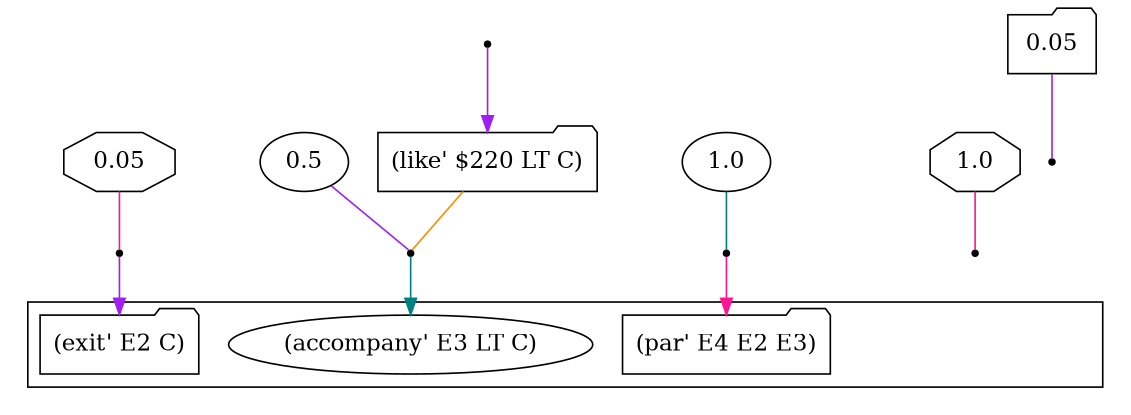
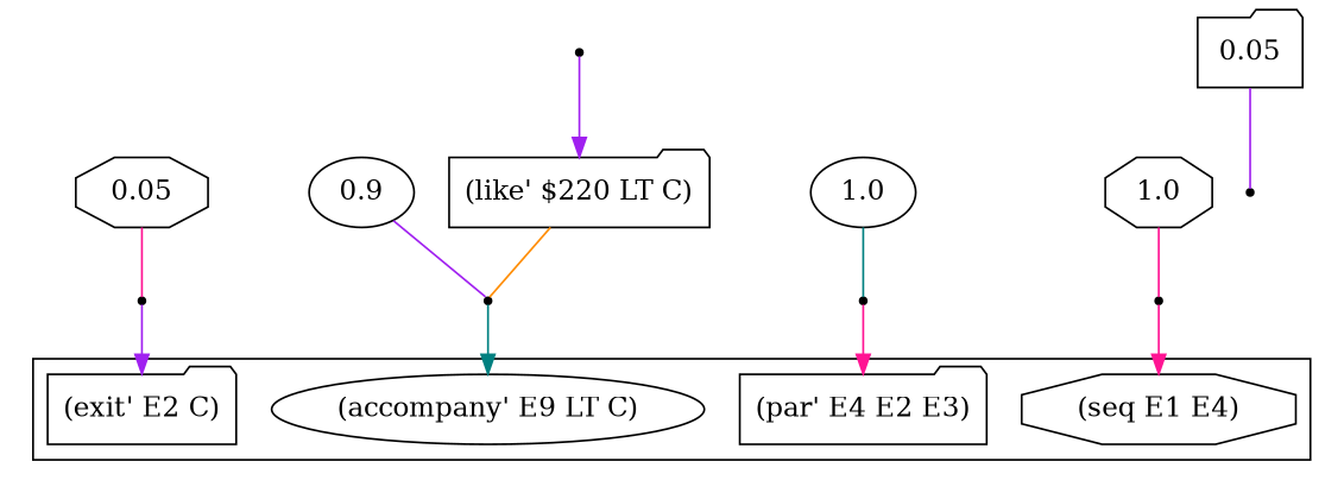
  digraph {
    rankdir=TB
    node [shape=point]
    edge [arrowhead=none color=purple]
    n1 [label="(exit' E2 C)" shape=folder]
-   n2 [label="(accompany' E3 LT C)" shape=ellipse]
+   n2 [label="(accompany' E9 LT C)" shape=ellipse]
    n3 [label="(par' E4 E2 E3)" shape=folder]
+   n4 [label="(seq E1 E4)" shape=octagon]
    n5 [label=0.05 shape=folder]
    r0
    n7 [label=0.05 shape=octagon]
    r1
-   n9 [label=0.5 shape=ellipse]
+   n9 [label=0.9 shape=ellipse]
    r2
    n11 [label="(like' $220 LT C)" shape=folder]
    r3
    n13 [label=1.0 shape=ellipse]
    r4
    n15 [label=1.0 shape=octagon]
    r5
    subgraph cluster_1 {
      n1
      n2
      n3
+     n4
    }
    n5 -> r0
    n7 -> r1 [color=deeppink]
    r1 -> n1 [arrowhead=""]
    n9 -> r2
    r2 -> n2 [color=teal arrowhead=""]
    n11 -> r2 [color=darkorange]
    r3 -> n11 [arrowhead=""]
    n13 -> r4 [color=teal]
    r4 -> n3 [color=deeppink arrowhead=""]
    n15 -> r5 [color=deeppink]
+   r5 -> n4 [color=deeppink arrowhead=""]
  }
